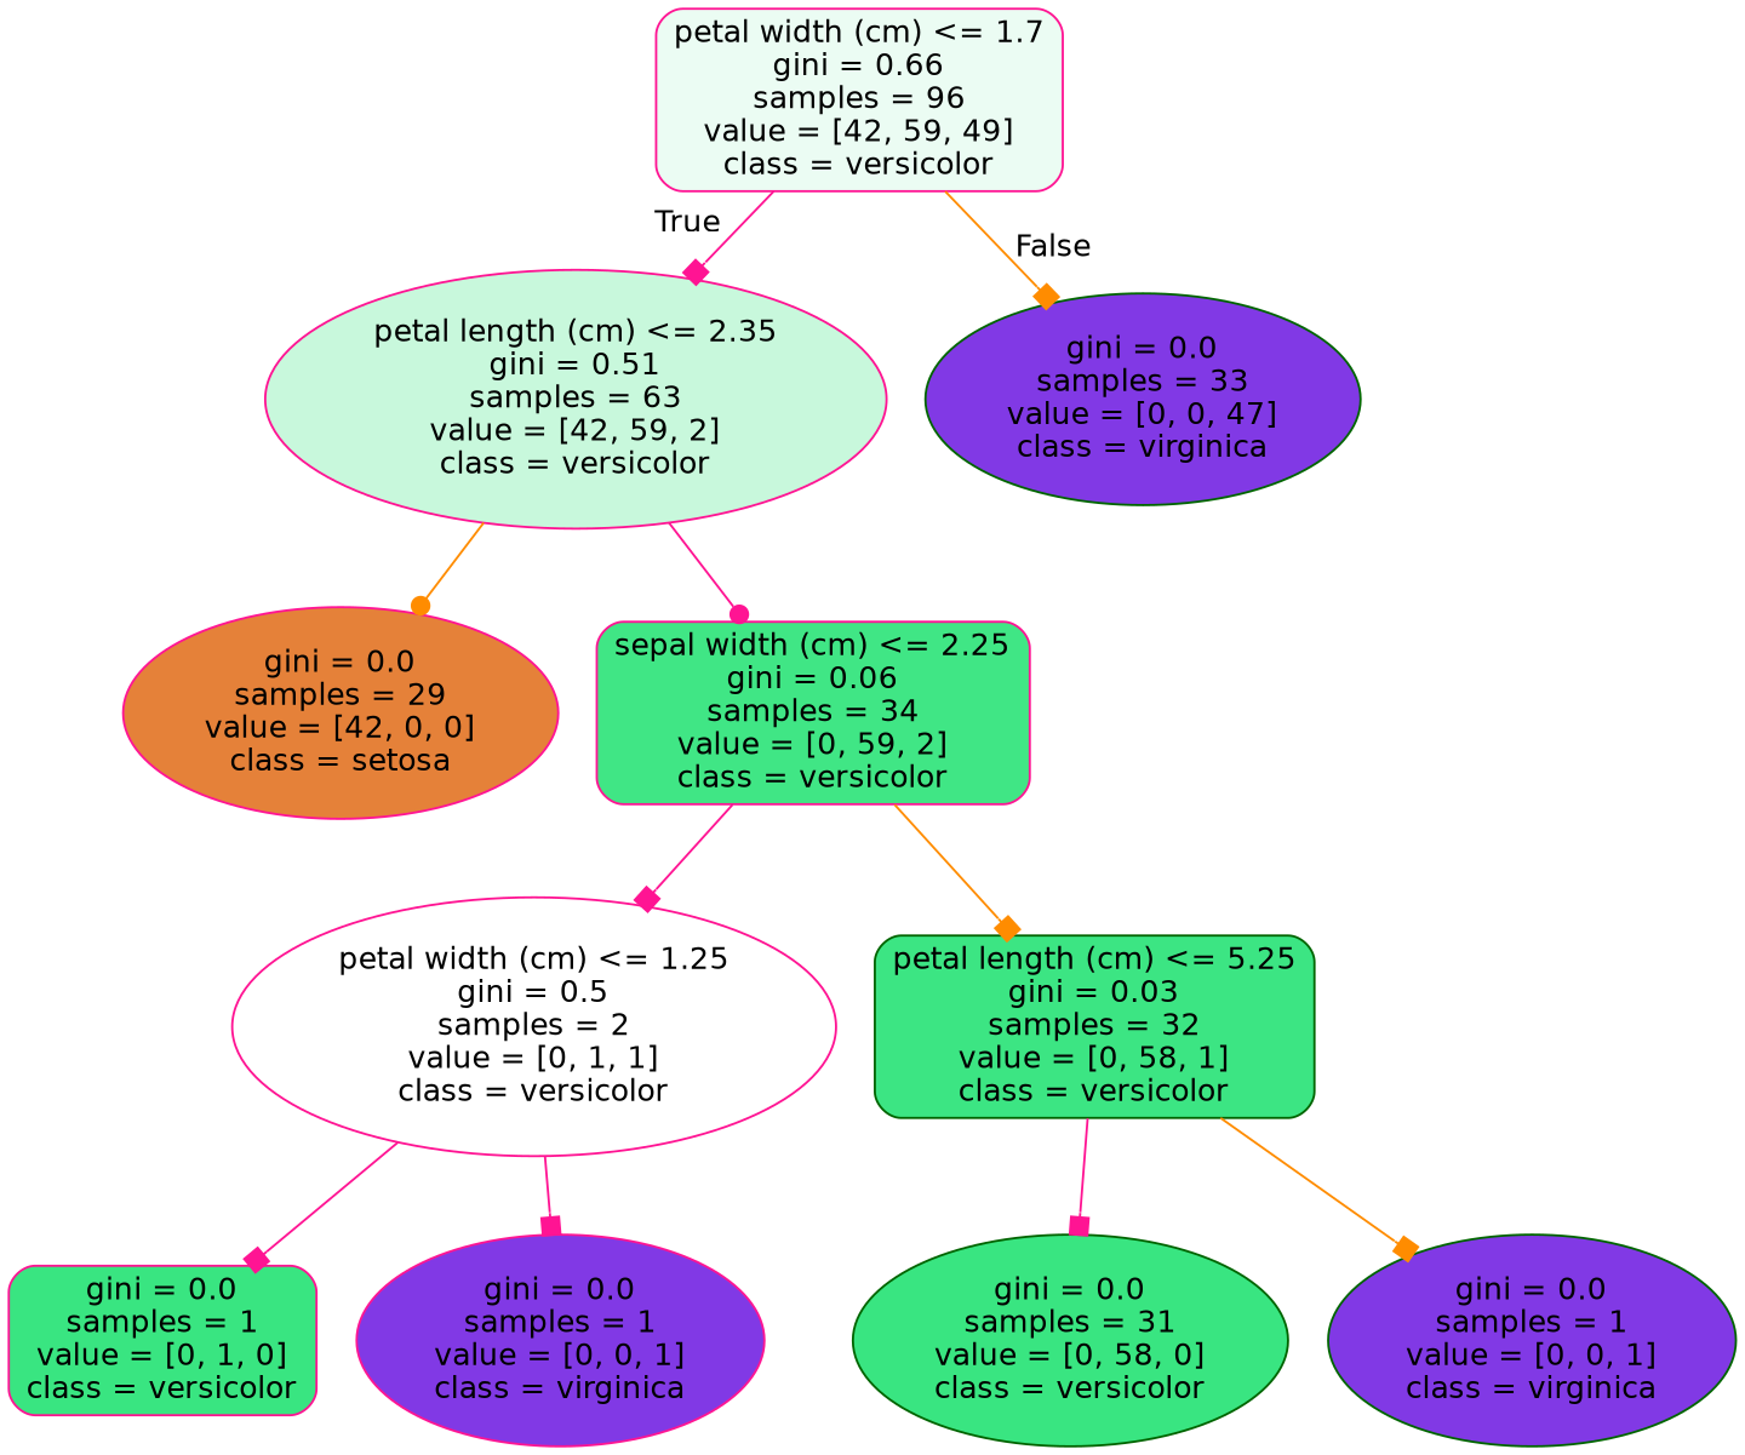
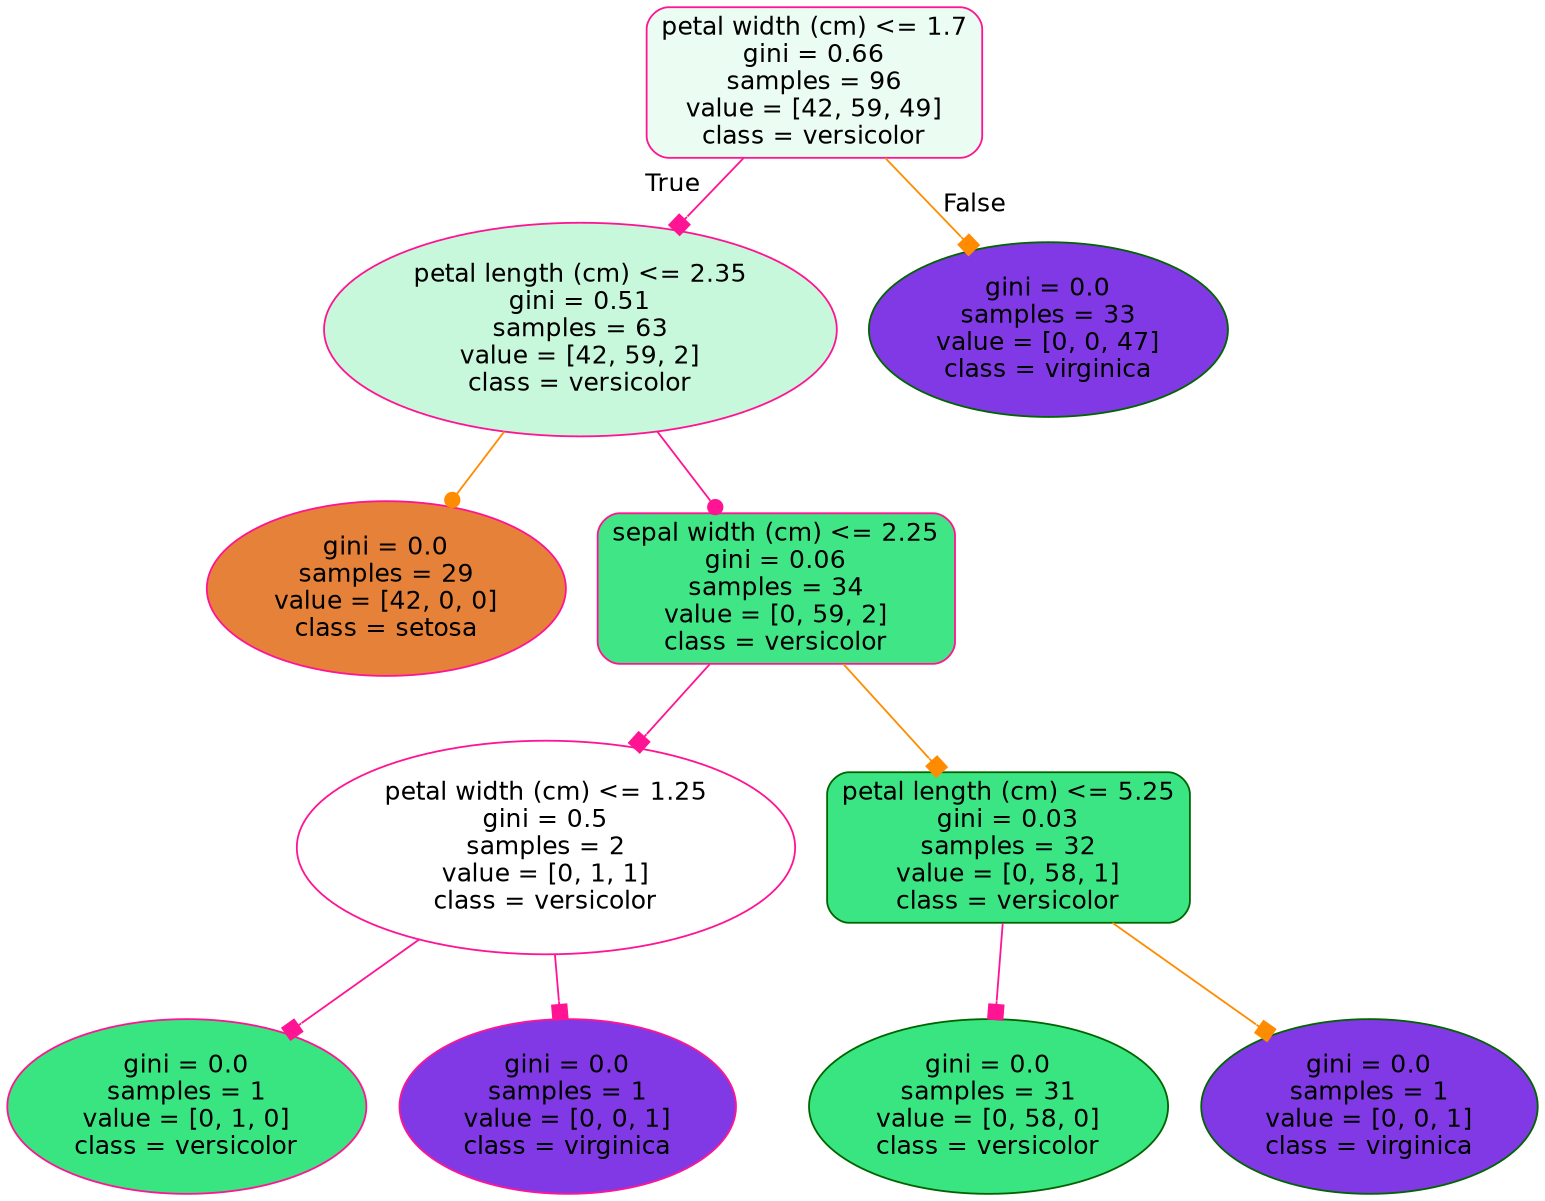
  digraph {
    node [color=deeppink fillcolor="#8139e5" fontname=helvetica shape=ellipse style="filled, rounded"]
    edge [fontname=helvetica color=deeppink arrowhead=box]
    n1 [fillcolor="#ebfcf3" label="petal width (cm) <= 1.7\ngini = 0.66\nsamples = 96\nvalue = [42, 59, 49]\nclass = versicolor" shape=box]
    n2 [fillcolor="#c8f8dc" label="petal length (cm) <= 2.35\ngini = 0.51\nsamples = 63\nvalue = [42, 59, 2]\nclass = versicolor"]
    n3 [color=darkgreen label="gini = 0.0\nsamples = 33\nvalue = [0, 0, 47]\nclass = virginica"]
    n4 [fillcolor="#e58139" label="gini = 0.0\nsamples = 29\nvalue = [42, 0, 0]\nclass = setosa"]
    n5 [fillcolor="#40e685" label="sepal width (cm) <= 2.25\ngini = 0.06\nsamples = 34\nvalue = [0, 59, 2]\nclass = versicolor" shape=box]
    n6 [fillcolor="#ffffff" label="petal width (cm) <= 1.25\ngini = 0.5\nsamples = 2\nvalue = [0, 1, 1]\nclass = versicolor"]
    n7 [color=darkgreen fillcolor="#3ce583" label="petal length (cm) <= 5.25\ngini = 0.03\nsamples = 32\nvalue = [0, 58, 1]\nclass = versicolor" shape=box]
-   n8 [fillcolor="#39e581" label="gini = 0.0\nsamples = 1\nvalue = [0, 1, 0]\nclass = versicolor" shape=box]
+   n8 [fillcolor="#39e581" label="gini = 0.0\nsamples = 1\nvalue = [0, 1, 0]\nclass = versicolor"]
    n9 [label="gini = 0.0\nsamples = 1\nvalue = [0, 0, 1]\nclass = virginica"]
    n10 [color=darkgreen fillcolor="#39e581" label="gini = 0.0\nsamples = 31\nvalue = [0, 58, 0]\nclass = versicolor"]
    n11 [color=darkgreen label="gini = 0.0\nsamples = 1\nvalue = [0, 0, 1]\nclass = virginica"]
    n1 -> n2 [headlabel=True labelangle=45 labeldistance=2.5]
    n1 -> n3 [headlabel=False labelangle=-45 labeldistance=2.5 color=darkorange]
    n2 -> n4 [color=darkorange arrowhead=dot]
    n2 -> n5 [arrowhead=dot]
    n5 -> n6
    n5 -> n7 [color=darkorange]
    n6 -> n8
    n6 -> n9
    n7 -> n10
    n7 -> n11 [color=darkorange]
  }
